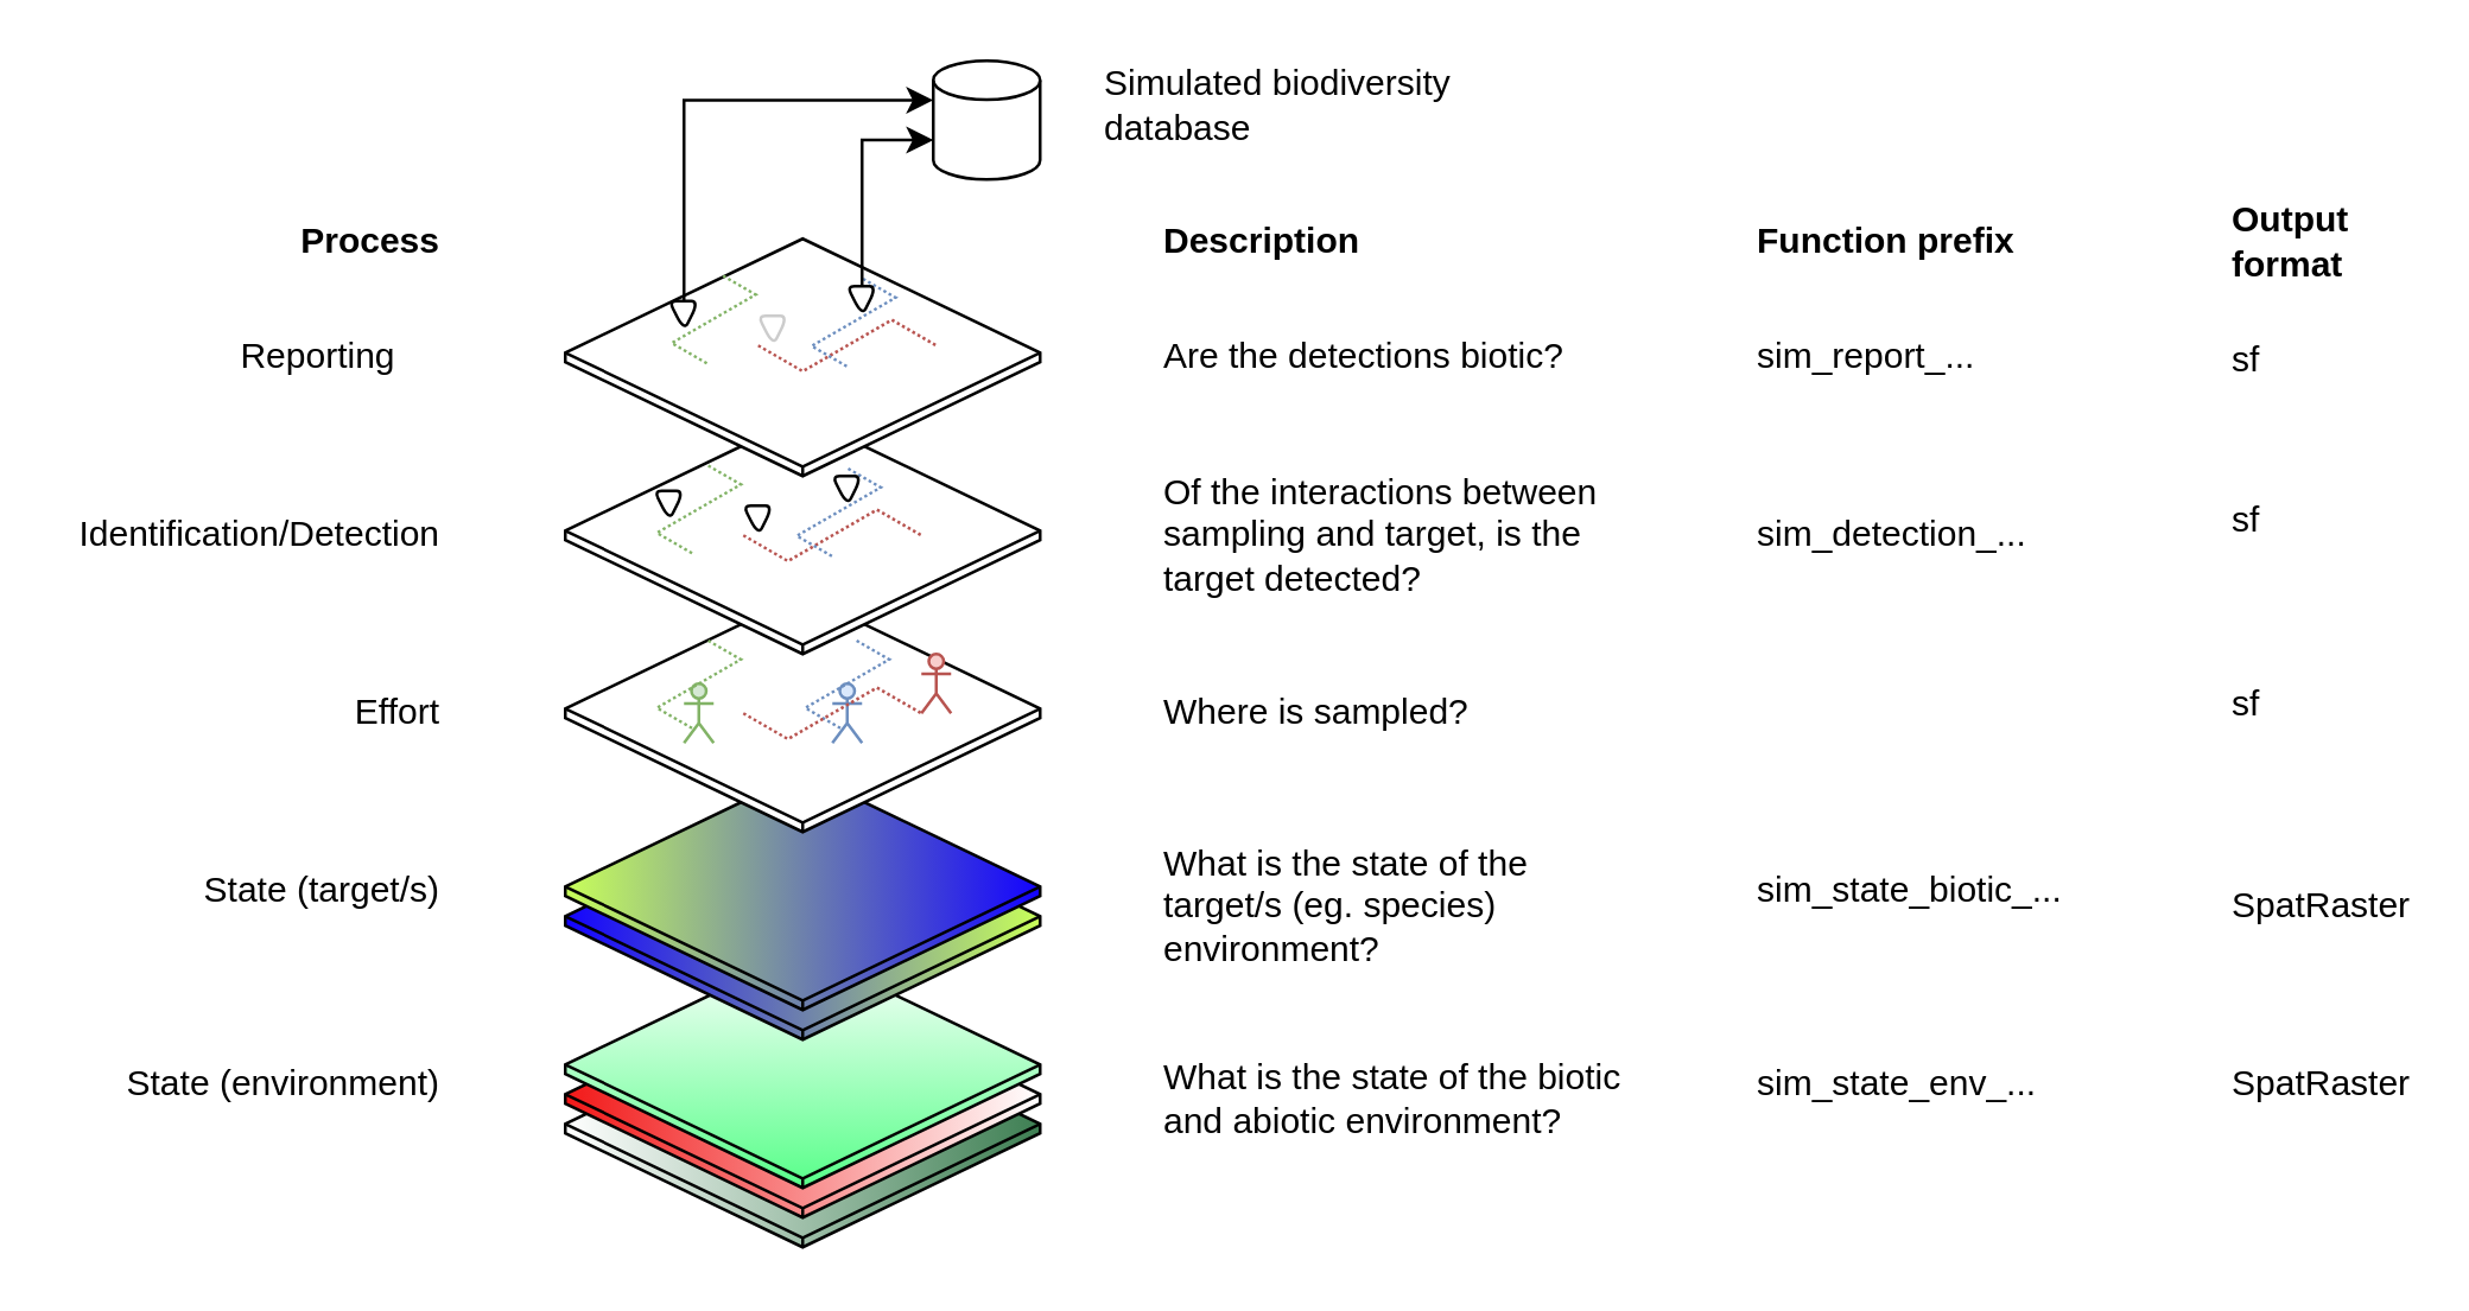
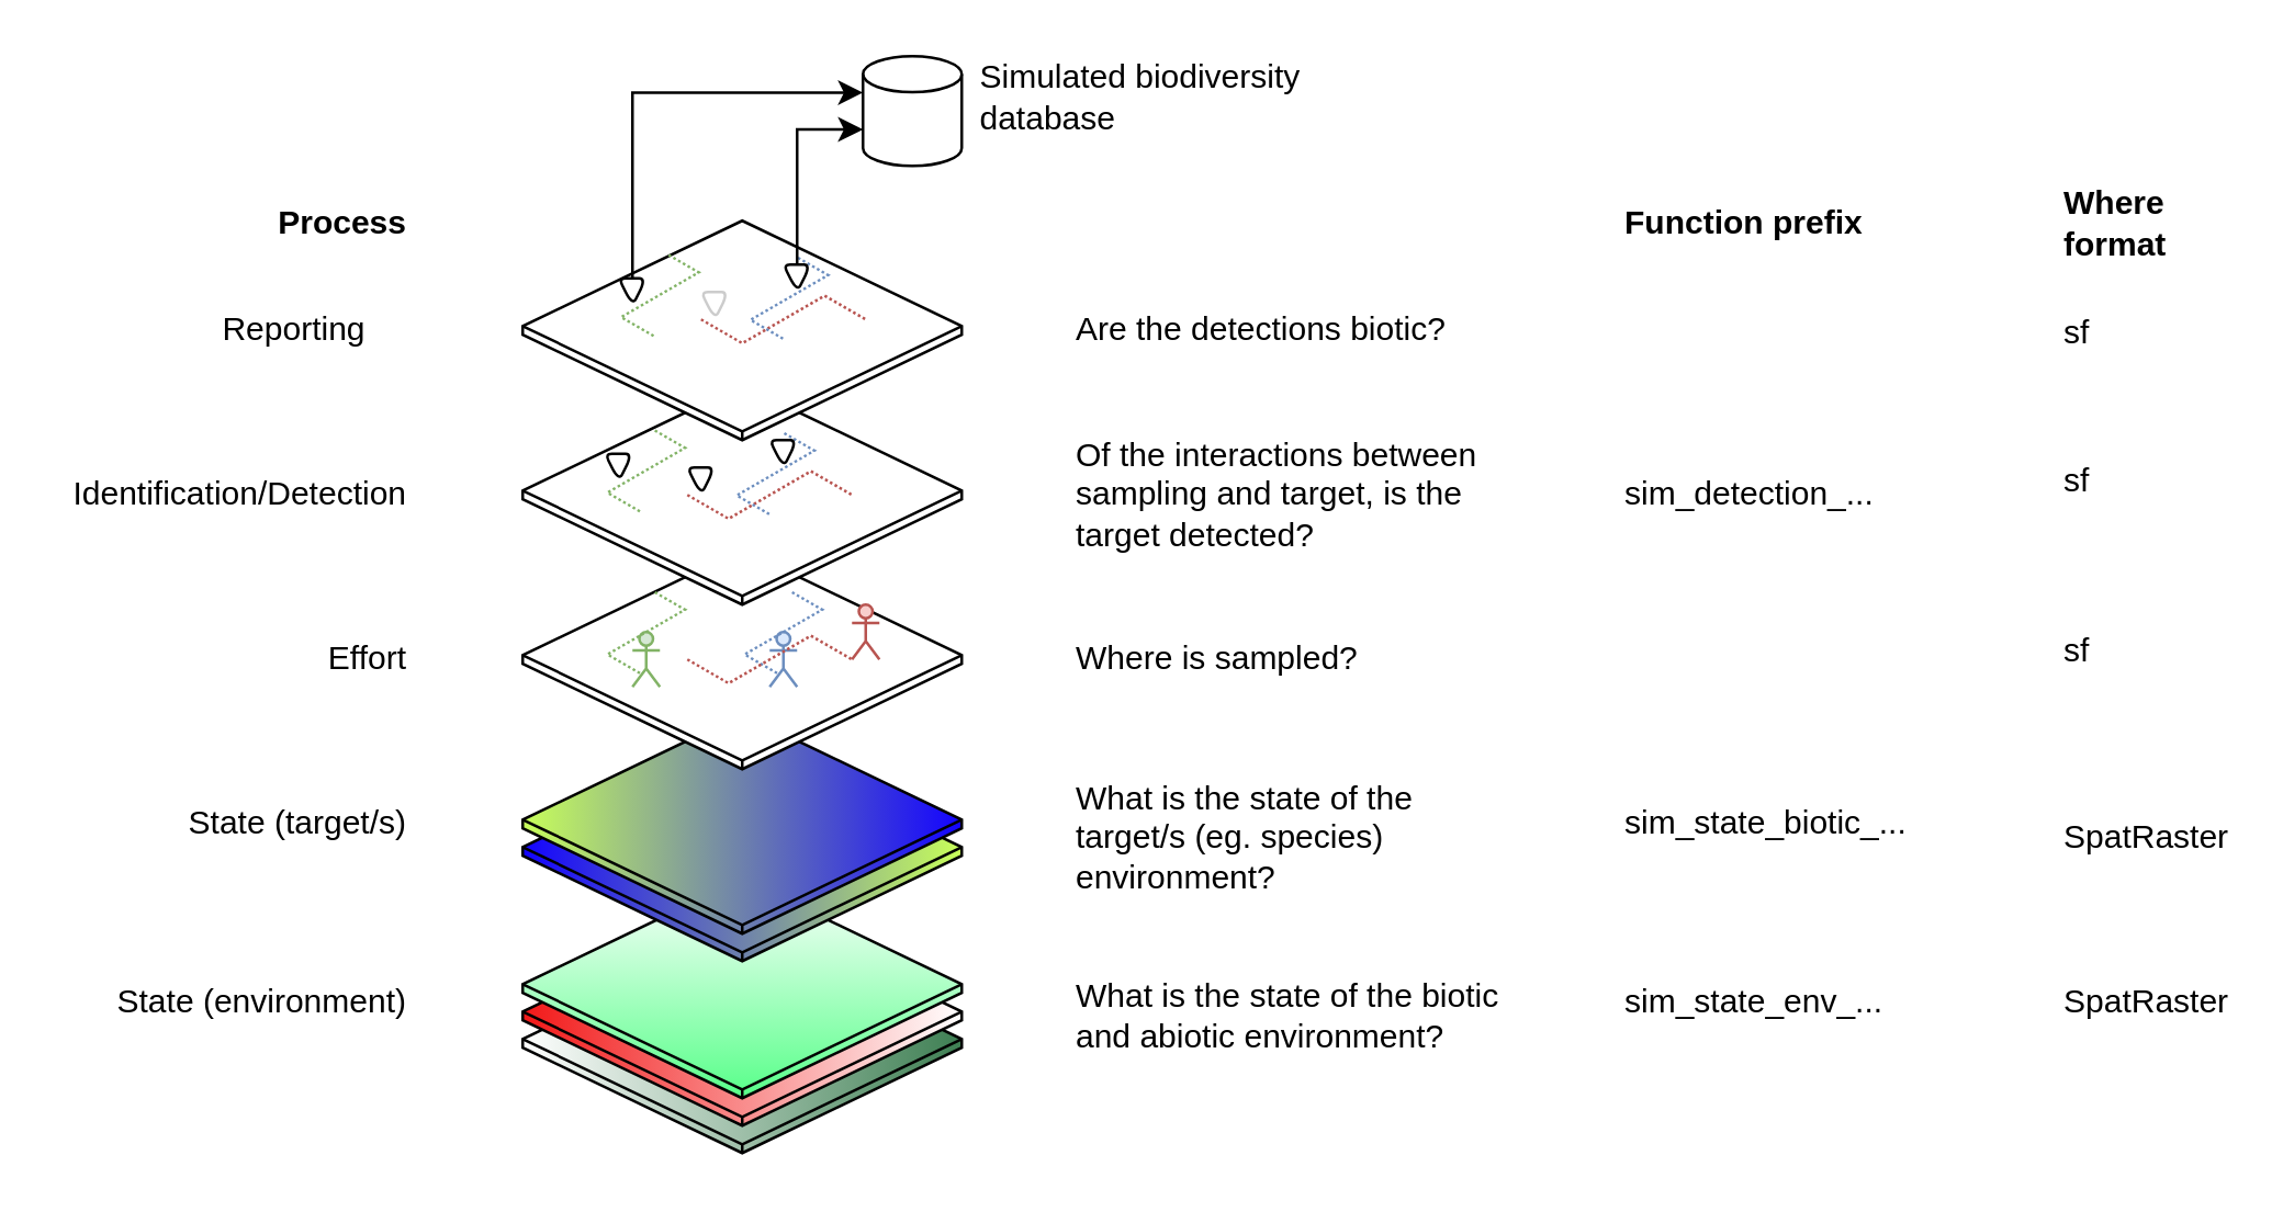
  <mxCell id="0" />
  <mxCell id="1" parent="0" />
  <mxCell id="2" value="" style="html=1;whiteSpace=wrap;shape=isoCube2;backgroundOutline=1;isoAngle=15;gradientColor=#3E7F53;gradientDirection=east;" vertex="1" parent="1"><mxGeometry x="190" y="340" width="160" height="80" as="geometry" /></mxCell>
  <mxCell id="3" value="" style="html=1;whiteSpace=wrap;shape=isoCube2;backgroundOutline=1;isoAngle=15;gradientColor=#f21818;gradientDirection=west;" vertex="1" parent="1"><mxGeometry x="190" y="330" width="160" height="80" as="geometry" /></mxCell>
  <mxCell id="4" value="" style="html=1;whiteSpace=wrap;shape=isoCube2;backgroundOutline=1;isoAngle=15;gradientColor=#57FF89;" vertex="1" parent="1"><mxGeometry x="190" y="320" width="160" height="80" as="geometry" /></mxCell>
  <mxCell id="5" value="" style="html=1;whiteSpace=wrap;shape=isoCube2;backgroundOutline=1;isoAngle=15;gradientColor=#1303FF;gradientDirection=west;fillColor=#C8FF59;" vertex="1" parent="1"><mxGeometry x="190" y="270" width="160" height="80" as="geometry" /></mxCell>
  <mxCell id="6" value="" style="html=1;whiteSpace=wrap;shape=isoCube2;backgroundOutline=1;isoAngle=15;gradientColor=#1303FF;gradientDirection=east;strokeColor=default;fillColor=#C8FF59;shadow=0;treeFolding=0;" vertex="1" parent="1"><mxGeometry x="190" y="260" width="160" height="80" as="geometry" /></mxCell>
  <mxCell id="7" value="" style="html=1;whiteSpace=wrap;shape=isoCube2;backgroundOutline=1;isoAngle=15;" vertex="1" parent="1"><mxGeometry x="190" y="200" width="160" height="80" as="geometry" /></mxCell>
  <mxCell id="8" value="State (environment)" style="text;html=1;strokeColor=none;fillColor=none;align=right;verticalAlign=middle;whiteSpace=wrap;rounded=0;" vertex="1" parent="1"><mxGeometry x="20" y="350" width="130" height="30" as="geometry" /></mxCell>
  <mxCell id="9" value="State (target/s)" style="text;html=1;strokeColor=none;fillColor=none;align=right;verticalAlign=middle;whiteSpace=wrap;rounded=0;" vertex="1" parent="1"><mxGeometry x="40" y="285" width="110" height="30" as="geometry" /></mxCell>
  <mxCell id="10" value="Effort" style="text;html=1;strokeColor=none;fillColor=none;align=right;verticalAlign=middle;whiteSpace=wrap;rounded=0;" vertex="1" parent="1"><mxGeometry x="90" y="225" width="60" height="30" as="geometry" /></mxCell>
  <mxCell id="11" value="" style="html=1;whiteSpace=wrap;shape=isoCube2;backgroundOutline=1;isoAngle=15;" vertex="1" parent="1"><mxGeometry x="190" y="140" width="160" height="80" as="geometry" /></mxCell>
  <mxCell id="12" value="Identification/Detection" style="text;html=1;strokeColor=none;fillColor=none;align=right;verticalAlign=middle;whiteSpace=wrap;rounded=0;" vertex="1" parent="1"><mxGeometry x="90" y="165" width="60" height="30" as="geometry" /></mxCell>
  <mxCell id="13" value="Reporting" style="text;html=1;strokeColor=none;fillColor=none;align=right;verticalAlign=middle;whiteSpace=wrap;rounded=0;" vertex="1" parent="1"><mxGeometry x="75" y="105" width="60" height="30" as="geometry" /></mxCell>
  <mxCell id="14" value="" style="html=1;whiteSpace=wrap;shape=isoCube2;backgroundOutline=1;isoAngle=15;" vertex="1" parent="1"><mxGeometry x="190" y="80" width="160" height="80" as="geometry" /></mxCell>
  <mxCell id="15" value="What is the state of the biotic and abiotic environment?" style="text;html=1;strokeColor=none;fillColor=none;align=left;verticalAlign=middle;whiteSpace=wrap;rounded=0;" vertex="1" parent="1"><mxGeometry x="390" y="355" width="160" height="30" as="geometry" /></mxCell>
  <mxCell id="16" value="What is the state of the target/s (eg. species) environment?" style="text;html=1;strokeColor=none;fillColor=none;align=left;verticalAlign=middle;whiteSpace=wrap;rounded=0;" vertex="1" parent="1"><mxGeometry x="390" y="290" width="160" height="30" as="geometry" /></mxCell>
  <mxCell id="17" value="Where is sampled?" style="text;html=1;strokeColor=none;fillColor=none;align=left;verticalAlign=middle;whiteSpace=wrap;rounded=0;" vertex="1" parent="1"><mxGeometry x="390" y="225" width="160" height="30" as="geometry" /></mxCell>
  <mxCell id="18" value="Of the interactions between sampling and target, is the target detected?&amp;nbsp;" style="text;html=1;strokeColor=none;fillColor=none;align=left;verticalAlign=middle;whiteSpace=wrap;rounded=0;" vertex="1" parent="1"><mxGeometry x="390" y="165" width="160" height="30" as="geometry" /></mxCell>
  <mxCell id="19" value="Are the detections biotic?&amp;nbsp;" style="text;html=1;strokeColor=none;fillColor=none;align=left;verticalAlign=middle;whiteSpace=wrap;rounded=0;" vertex="1" parent="1"><mxGeometry x="390" y="105" width="160" height="30" as="geometry" /></mxCell>
  <mxCell id="20" value="" style="shape=umlActor;verticalLabelPosition=bottom;verticalAlign=top;html=1;outlineConnect=0;fillColor=#d5e8d4;strokeColor=#82b366;" vertex="1" parent="1"><mxGeometry x="230" y="230" width="10" height="20" as="geometry" /></mxCell>
  <mxCell id="21" value="" style="shape=umlActor;verticalLabelPosition=bottom;verticalAlign=top;html=1;outlineConnect=0;fillColor=#f8cecc;strokeColor=#b85450;" vertex="1" parent="1"><mxGeometry x="310" y="220" width="10" height="20" as="geometry" /></mxCell>
  <mxCell id="22" value="" style="shape=umlActor;verticalLabelPosition=bottom;verticalAlign=top;html=1;outlineConnect=0;fillColor=#dae8fc;strokeColor=#6c8ebf;" vertex="1" parent="1"><mxGeometry x="280" y="230" width="10" height="20" as="geometry" /></mxCell>
  <mxCell id="23" value="" style="edgeStyle=isometricEdgeStyle;endArrow=none;html=1;elbow=vertical;rounded=0;entryX=0.5;entryY=0;entryDx=0;entryDy=0;entryPerimeter=0;dashed=1;dashPattern=1 1;fillColor=#d5e8d4;strokeColor=#82b366;" edge="1" parent="1"><mxGeometry width="50" height="100" relative="1" as="geometry"><mxPoint x="232.7" y="245" as="sourcePoint" /><mxPoint x="237.3" y="215" as="targetPoint" /></mxGeometry></mxCell>
  <mxCell id="24" value="" style="edgeStyle=isometricEdgeStyle;endArrow=none;html=1;elbow=vertical;rounded=0;entryX=0.5;entryY=0;entryDx=0;entryDy=0;entryPerimeter=0;dashed=1;dashPattern=1 1;fillColor=#dae8fc;strokeColor=#6c8ebf;" edge="1" parent="1"><mxGeometry width="50" height="100" relative="1" as="geometry"><mxPoint x="282.7" y="245" as="sourcePoint" /><mxPoint x="287.3" y="215" as="targetPoint" /></mxGeometry></mxCell>
  <mxCell id="25" value="" style="edgeStyle=isometricEdgeStyle;endArrow=none;html=1;elbow=vertical;rounded=0;entryX=0;entryY=1;entryDx=0;entryDy=0;entryPerimeter=0;dashed=1;dashPattern=1 1;exitX=0.375;exitY=0.5;exitDx=0;exitDy=0;exitPerimeter=0;fillColor=#f8cecc;strokeColor=#b85450;" edge="1" parent="1" source="7" target="21"><mxGeometry width="50" height="100" relative="1" as="geometry"><mxPoint x="242.7" y="255" as="sourcePoint" /><mxPoint x="247.3" y="225" as="targetPoint" /></mxGeometry></mxCell>
  <mxCell id="26" value="" style="edgeStyle=isometricEdgeStyle;endArrow=none;html=1;elbow=vertical;rounded=0;entryX=0.5;entryY=0;entryDx=0;entryDy=0;entryPerimeter=0;dashed=1;dashPattern=1 1;fillColor=#d5e8d4;strokeColor=#82b366;" edge="1" parent="1"><mxGeometry width="50" height="100" relative="1" as="geometry"><mxPoint x="232.7" y="186" as="sourcePoint" /><mxPoint x="237.3" y="156" as="targetPoint" /></mxGeometry></mxCell>
  <mxCell id="27" value="" style="edgeStyle=isometricEdgeStyle;endArrow=none;html=1;elbow=vertical;rounded=0;entryX=0;entryY=1;entryDx=0;entryDy=0;entryPerimeter=0;dashed=1;dashPattern=1 1;exitX=0.375;exitY=0.5;exitDx=0;exitDy=0;exitPerimeter=0;fillColor=#f8cecc;strokeColor=#b85450;" edge="1" parent="1"><mxGeometry width="50" height="100" relative="1" as="geometry"><mxPoint x="250" y="180" as="sourcePoint" /><mxPoint x="310" y="180" as="targetPoint" /></mxGeometry></mxCell>
  <mxCell id="28" value="" style="edgeStyle=isometricEdgeStyle;endArrow=none;html=1;elbow=vertical;rounded=0;entryX=0.5;entryY=0;entryDx=0;entryDy=0;entryPerimeter=0;dashed=1;dashPattern=1 1;fillColor=#dae8fc;strokeColor=#6c8ebf;" edge="1" parent="1"><mxGeometry width="50" height="100" relative="1" as="geometry"><mxPoint x="279.84" y="187" as="sourcePoint" /><mxPoint x="284.44" y="157" as="targetPoint" /></mxGeometry></mxCell>
  <mxCell id="29" value="" style="triangle;whiteSpace=wrap;html=1;rotation=90;rounded=1;" vertex="1" parent="1"><mxGeometry x="220" y="165" width="10" height="10" as="geometry" /></mxCell>
  <mxCell id="30" value="" style="triangle;whiteSpace=wrap;html=1;rotation=90;rounded=1;" vertex="1" parent="1"><mxGeometry x="280" y="160" width="10" height="10" as="geometry" /></mxCell>
  <mxCell id="31" value="" style="triangle;whiteSpace=wrap;html=1;rotation=90;rounded=1;" vertex="1" parent="1"><mxGeometry x="250" y="170" width="10" height="10" as="geometry" /></mxCell>
  <mxCell id="32" value="" style="edgeStyle=isometricEdgeStyle;endArrow=none;html=1;elbow=vertical;rounded=0;entryX=0.5;entryY=0;entryDx=0;entryDy=0;entryPerimeter=0;dashed=1;dashPattern=1 1;fillColor=#d5e8d4;strokeColor=#82b366;" edge="1" parent="1"><mxGeometry width="50" height="100" relative="1" as="geometry"><mxPoint x="237.7" y="122" as="sourcePoint" /><mxPoint x="242.3" y="92" as="targetPoint" /></mxGeometry></mxCell>
  <mxCell id="33" value="" style="edgeStyle=isometricEdgeStyle;endArrow=none;html=1;elbow=vertical;rounded=0;entryX=0;entryY=1;entryDx=0;entryDy=0;entryPerimeter=0;dashed=1;dashPattern=1 1;exitX=0.375;exitY=0.5;exitDx=0;exitDy=0;exitPerimeter=0;fillColor=#f8cecc;strokeColor=#b85450;" edge="1" parent="1"><mxGeometry width="50" height="100" relative="1" as="geometry"><mxPoint x="255" y="116" as="sourcePoint" /><mxPoint x="315" y="116" as="targetPoint" /></mxGeometry></mxCell>
  <mxCell id="34" value="" style="edgeStyle=isometricEdgeStyle;endArrow=none;html=1;elbow=vertical;rounded=0;entryX=0.5;entryY=0;entryDx=0;entryDy=0;entryPerimeter=0;dashed=1;dashPattern=1 1;fillColor=#dae8fc;strokeColor=#6c8ebf;" edge="1" parent="1"><mxGeometry width="50" height="100" relative="1" as="geometry"><mxPoint x="284.84" y="123" as="sourcePoint" /><mxPoint x="289.44" y="93" as="targetPoint" /></mxGeometry></mxCell>
  <mxCell id="35" value="" style="triangle;whiteSpace=wrap;html=1;rotation=90;rounded=1;shadow=0;" vertex="1" parent="1"><mxGeometry x="225" y="101" width="10" height="10" as="geometry" /></mxCell>
  <mxCell id="36" value="" style="triangle;whiteSpace=wrap;html=1;rotation=90;rounded=1;" vertex="1" parent="1"><mxGeometry x="285" y="96" width="10" height="10" as="geometry" /></mxCell>
  <mxCell id="37" value="" style="triangle;whiteSpace=wrap;html=1;rotation=90;opacity=20;rounded=1;" vertex="1" parent="1"><mxGeometry x="255" y="106" width="10" height="10" as="geometry" /></mxCell>
  <mxCell id="38" value="" style="shape=cylinder3;whiteSpace=wrap;html=1;boundedLbl=1;backgroundOutline=1;size=6.552;" vertex="1" parent="1"><mxGeometry x="314" y="20" width="36" height="40" as="geometry" /></mxCell>
  <mxCell id="39" style="edgeStyle=orthogonalEdgeStyle;rounded=0;orthogonalLoop=1;jettySize=auto;html=1;exitX=0;exitY=0.5;exitDx=0;exitDy=0;entryX=0;entryY=0;entryDx=0;entryDy=13.276;entryPerimeter=0;" edge="1" parent="1" source="35" target="38"><mxGeometry relative="1" as="geometry" /></mxCell>
- <mxCell id="40" value="Simulated biodiversity database" style="text;html=1;strokeColor=none;fillColor=none;align=left;verticalAlign=middle;whiteSpace=wrap;rounded=0;" vertex="1" parent="1"><mxGeometry x="370" y="20" width="130" height="30" as="geometry" /></mxCell>
+ <mxCell id="40" value="Simulated biodiversity database" style="text;html=1;strokeColor=none;fillColor=none;align=left;verticalAlign=middle;whiteSpace=wrap;rounded=0;" vertex="1" parent="1"><mxGeometry x="355" y="20" width="130" height="30" as="geometry" /></mxCell>
  <mxCell id="41" style="edgeStyle=orthogonalEdgeStyle;rounded=0;orthogonalLoop=1;jettySize=auto;html=1;exitX=0;exitY=0.5;exitDx=0;exitDy=0;entryX=0;entryY=0;entryDx=0;entryDy=26.724;entryPerimeter=0;" edge="1" parent="1" source="36" target="38"><mxGeometry relative="1" as="geometry" /></mxCell>
  <mxCell id="42" value="&lt;b&gt;Process&lt;/b&gt;" style="text;html=1;strokeColor=none;fillColor=none;align=right;verticalAlign=middle;whiteSpace=wrap;rounded=0;" vertex="1" parent="1"><mxGeometry x="90" y="66" width="60" height="30" as="geometry" /></mxCell>
- <mxCell id="43" value="&lt;b&gt;Description&lt;/b&gt;" style="text;html=1;strokeColor=none;fillColor=none;align=left;verticalAlign=middle;whiteSpace=wrap;rounded=0;" vertex="1" parent="1"><mxGeometry x="390" y="66" width="60" height="30" as="geometry" /></mxCell>
- <mxCell id="44" value="&lt;b&gt;Output format&lt;/b&gt;" style="text;html=1;strokeColor=none;fillColor=none;align=left;verticalAlign=middle;whiteSpace=wrap;rounded=0;" vertex="1" parent="1"><mxGeometry x="750" y="66" width="60" height="30" as="geometry" /></mxCell>
+ <mxCell id="44" value="&lt;b&gt;Where format&lt;/b&gt;" style="text;html=1;strokeColor=none;fillColor=none;align=left;verticalAlign=middle;whiteSpace=wrap;rounded=0;" vertex="1" parent="1"><mxGeometry x="750" y="66" width="60" height="30" as="geometry" /></mxCell>
  <mxCell id="45" value="sf" style="text;html=1;strokeColor=none;fillColor=none;align=left;verticalAlign=middle;whiteSpace=wrap;rounded=0;" vertex="1" parent="1"><mxGeometry x="750" y="106" width="60" height="30" as="geometry" /></mxCell>
  <mxCell id="46" value="sf" style="text;html=1;strokeColor=none;fillColor=none;align=left;verticalAlign=middle;whiteSpace=wrap;rounded=0;" vertex="1" parent="1"><mxGeometry x="750" y="160" width="60" height="30" as="geometry" /></mxCell>
  <mxCell id="47" value="sf" style="text;html=1;strokeColor=none;fillColor=none;align=left;verticalAlign=middle;whiteSpace=wrap;rounded=0;" vertex="1" parent="1"><mxGeometry x="750" y="222" width="60" height="30" as="geometry" /></mxCell>
  <mxCell id="48" value="SpatRaster" style="text;html=1;strokeColor=none;fillColor=none;align=left;verticalAlign=middle;whiteSpace=wrap;rounded=0;" vertex="1" parent="1"><mxGeometry x="750" y="290" width="60" height="30" as="geometry" /></mxCell>
  <mxCell id="49" value="SpatRaster" style="text;html=1;strokeColor=none;fillColor=none;align=left;verticalAlign=middle;whiteSpace=wrap;rounded=0;" vertex="1" parent="1"><mxGeometry x="750" y="350" width="60" height="30" as="geometry" /></mxCell>
  <mxCell id="50" value="&lt;b&gt;Function prefix&lt;/b&gt;" style="text;html=1;strokeColor=none;fillColor=none;align=left;verticalAlign=middle;whiteSpace=wrap;rounded=0;" vertex="1" parent="1"><mxGeometry x="590" y="66" width="100" height="30" as="geometry" /></mxCell>
- <mxCell id="51" value="sim_report_..." style="text;html=1;strokeColor=none;fillColor=none;align=left;verticalAlign=middle;whiteSpace=wrap;rounded=0;" vertex="1" parent="1"><mxGeometry x="590" y="105" width="140" height="30" as="geometry" /></mxCell>
  <mxCell id="52" value="sim_detection_..." style="text;html=1;strokeColor=none;fillColor=none;align=left;verticalAlign=middle;whiteSpace=wrap;rounded=0;" vertex="1" parent="1"><mxGeometry x="590" y="165" width="140" height="30" as="geometry" /></mxCell>
  <mxCell id="53" value="sim_state_biotic_..." style="text;html=1;strokeColor=none;fillColor=none;align=left;verticalAlign=middle;whiteSpace=wrap;rounded=0;" vertex="1" parent="1"><mxGeometry x="590" y="285" width="140" height="30" as="geometry" /></mxCell>
  <mxCell id="54" value="sim_state_env_..." style="text;html=1;strokeColor=none;fillColor=none;align=left;verticalAlign=middle;whiteSpace=wrap;rounded=0;" vertex="1" parent="1"><mxGeometry x="590" y="350" width="140" height="30" as="geometry" /></mxCell>
